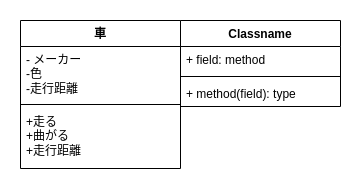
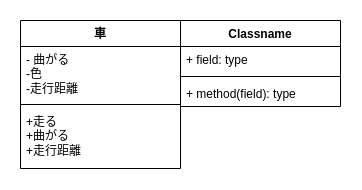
  <mxCell id="0" />
  <mxCell id="1" parent="0" />
  <mxCell id="2" value="車" style="swimlane;fontStyle=1;align=center;verticalAlign=top;childLayout=stackLayout;horizontal=1;startSize=26;horizontalStack=0;resizeParent=1;resizeParentMax=0;resizeLast=0;collapsible=1;marginBottom=0;whiteSpace=wrap;html=1;" vertex="1" parent="1"><mxGeometry x="20" y="20" width="160" height="148" as="geometry" /></mxCell>
- <mxCell id="3" value="- メーカー&lt;div&gt;-色&lt;/div&gt;&lt;div&gt;-走行距離&lt;/div&gt;" style="text;strokeColor=none;fillColor=none;align=left;verticalAlign=top;spacingLeft=4;spacingRight=4;overflow=hidden;rotatable=0;points=[[0,0.5],[1,0.5]];portConstraint=eastwest;whiteSpace=wrap;html=1;" vertex="1" parent="2"><mxGeometry y="26" width="160" height="54" as="geometry" /></mxCell>
+ <mxCell id="3" value="- 曲がる&lt;div&gt;-色&lt;/div&gt;&lt;div&gt;-走行距離&lt;/div&gt;" style="text;strokeColor=none;fillColor=none;align=left;verticalAlign=top;spacingLeft=4;spacingRight=4;overflow=hidden;rotatable=0;points=[[0,0.5],[1,0.5]];portConstraint=eastwest;whiteSpace=wrap;html=1;" vertex="1" parent="2"><mxGeometry y="26" width="160" height="54" as="geometry" /></mxCell>
  <mxCell id="4" value="" style="line;strokeWidth=1;fillColor=none;align=left;verticalAlign=middle;spacingTop=-1;spacingLeft=3;spacingRight=3;rotatable=0;labelPosition=right;points=[];portConstraint=eastwest;strokeColor=inherit;" vertex="1" parent="2"><mxGeometry y="80" width="160" height="8" as="geometry" /></mxCell>
  <mxCell id="5" value="+走る&lt;div&gt;+曲がる&lt;/div&gt;&lt;div&gt;+走行距離&lt;/div&gt;" style="text;strokeColor=none;fillColor=none;align=left;verticalAlign=top;spacingLeft=4;spacingRight=4;overflow=hidden;rotatable=0;points=[[0,0.5],[1,0.5]];portConstraint=eastwest;whiteSpace=wrap;html=1;" vertex="1" parent="2"><mxGeometry y="88" width="160" height="60" as="geometry" /></mxCell>
  <mxCell id="6" value="Classname" style="swimlane;fontStyle=1;align=center;verticalAlign=top;childLayout=stackLayout;horizontal=1;startSize=26;horizontalStack=0;resizeParent=1;resizeParentMax=0;resizeLast=0;collapsible=1;marginBottom=0;whiteSpace=wrap;html=1;" vertex="1" parent="1"><mxGeometry x="180" y="20" width="160" height="86" as="geometry" /></mxCell>
- <mxCell id="7" value="+ field: method" style="text;strokeColor=none;fillColor=none;align=left;verticalAlign=top;spacingLeft=4;spacingRight=4;overflow=hidden;rotatable=0;points=[[0,0.5],[1,0.5]];portConstraint=eastwest;whiteSpace=wrap;html=1;" vertex="1" parent="6"><mxGeometry y="26" width="160" height="26" as="geometry" /></mxCell>
+ <mxCell id="7" value="+ field: type" style="text;strokeColor=none;fillColor=none;align=left;verticalAlign=top;spacingLeft=4;spacingRight=4;overflow=hidden;rotatable=0;points=[[0,0.5],[1,0.5]];portConstraint=eastwest;whiteSpace=wrap;html=1;" vertex="1" parent="6"><mxGeometry y="26" width="160" height="26" as="geometry" /></mxCell>
  <mxCell id="8" value="" style="line;strokeWidth=1;fillColor=none;align=left;verticalAlign=middle;spacingTop=-1;spacingLeft=3;spacingRight=3;rotatable=0;labelPosition=right;points=[];portConstraint=eastwest;strokeColor=inherit;" vertex="1" parent="6"><mxGeometry y="52" width="160" height="8" as="geometry" /></mxCell>
  <mxCell id="9" value="+ method(field): type" style="text;strokeColor=none;fillColor=none;align=left;verticalAlign=top;spacingLeft=4;spacingRight=4;overflow=hidden;rotatable=0;points=[[0,0.5],[1,0.5]];portConstraint=eastwest;whiteSpace=wrap;html=1;" vertex="1" parent="6"><mxGeometry y="60" width="160" height="26" as="geometry" /></mxCell>
